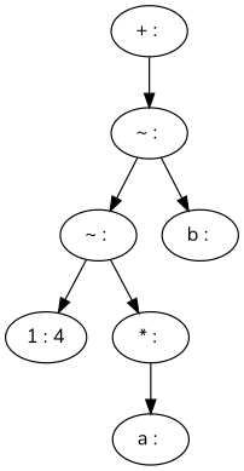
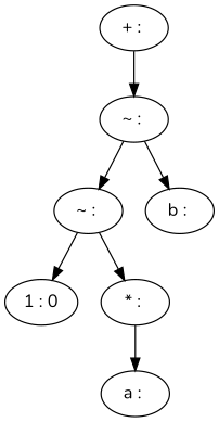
  digraph {
    fontname=Nunito
    node [fontname=Nunito]
    edge [fontname=Nunito]
    n1 [label="+ : "]
    n2 [label="~ : "]
    n3 [label="~ : "]
    n4 [label="b : "]
-   n5 [label="1 : 4"]
+   n5 [label="1 : 0"]
    n6 [label="* : "]
    n7 [label="a : "]
    n1 -> n2
    n2 -> n3
    n2 -> n4
    n3 -> n5
    n3 -> n6
    n6 -> n7
  }
